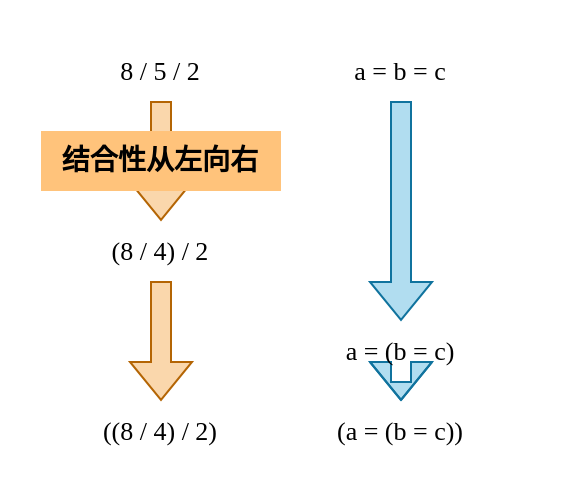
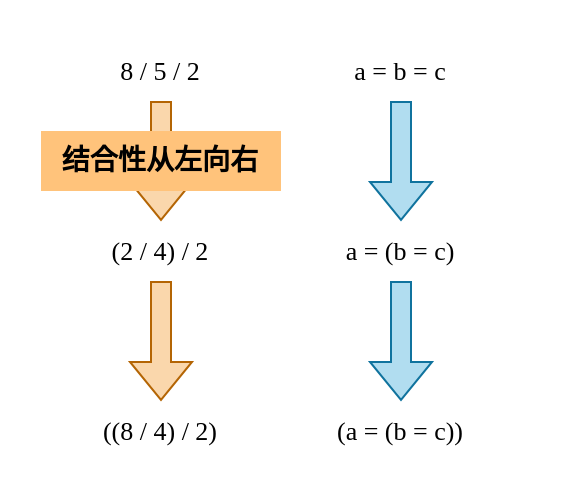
  <mxCell id="0" />
  <mxCell id="1" parent="0" />
  <mxCell id="2" value="" style="edgeStyle=orthogonalEdgeStyle;rounded=0;orthogonalLoop=1;jettySize=auto;html=1;shape=flexArrow;fillColor=#fad7ac;strokeColor=#b46504;" parent="1" source="3" target="5" edge="1"><mxGeometry relative="1" as="geometry" /></mxCell>
  <mxCell id="3" value="&lt;font style=&quot;font-size: 13px;&quot; face=&quot;Consolas&quot;&gt;8 / 5 / 2&lt;/font&gt;" style="text;html=1;strokeColor=none;fillColor=none;align=center;verticalAlign=middle;whiteSpace=wrap;rounded=0;" parent="1" vertex="1"><mxGeometry x="20" y="20" width="120" height="30" as="geometry" /></mxCell>
  <mxCell id="4" value="" style="edgeStyle=orthogonalEdgeStyle;rounded=0;orthogonalLoop=1;jettySize=auto;html=1;shape=flexArrow;fillColor=#fad7ac;strokeColor=#b46504;" parent="1" source="5" target="11" edge="1"><mxGeometry relative="1" as="geometry" /></mxCell>
- <mxCell id="5" value="&lt;font style=&quot;font-size: 13px;&quot; face=&quot;Consolas&quot;&gt;(8 / 4) / 2&lt;/font&gt;" style="text;html=1;strokeColor=none;fillColor=none;align=center;verticalAlign=middle;whiteSpace=wrap;rounded=0;" parent="1" vertex="1"><mxGeometry x="20" y="110" width="120" height="30" as="geometry" /></mxCell>
+ <mxCell id="5" value="&lt;font style=&quot;font-size: 13px;&quot; face=&quot;Consolas&quot;&gt;(2 / 4) / 2&lt;/font&gt;" style="text;html=1;strokeColor=none;fillColor=none;align=center;verticalAlign=middle;whiteSpace=wrap;rounded=0;" parent="1" vertex="1"><mxGeometry x="20" y="110" width="120" height="30" as="geometry" /></mxCell>
  <mxCell id="6" value="" style="edgeStyle=orthogonalEdgeStyle;rounded=0;orthogonalLoop=1;jettySize=auto;html=1;shape=flexArrow;fillColor=#b1ddf0;strokeColor=#10739e;" parent="1" source="7" target="9" edge="1"><mxGeometry relative="1" as="geometry" /></mxCell>
  <mxCell id="7" value="&lt;font style=&quot;font-size: 13px;&quot; face=&quot;Consolas&quot;&gt;a = b = c&lt;/font&gt;" style="text;html=1;strokeColor=none;fillColor=none;align=center;verticalAlign=middle;whiteSpace=wrap;rounded=0;" parent="1" vertex="1"><mxGeometry x="140" y="20" width="120" height="30" as="geometry" /></mxCell>
  <mxCell id="8" value="" style="edgeStyle=orthogonalEdgeStyle;rounded=0;orthogonalLoop=1;jettySize=auto;html=1;shape=flexArrow;fillColor=#b1ddf0;strokeColor=#10739e;" parent="1" source="9" target="12" edge="1"><mxGeometry relative="1" as="geometry" /></mxCell>
- <mxCell id="9" value="&lt;font style=&quot;font-size: 13px;&quot; face=&quot;Consolas&quot;&gt;a = (b = c)&lt;/font&gt;" style="text;html=1;strokeColor=none;fillColor=none;align=center;verticalAlign=middle;whiteSpace=wrap;rounded=0;" parent="1" vertex="1"><mxGeometry x="140" y="160" width="120" height="30" as="geometry" /></mxCell>
+ <mxCell id="9" value="&lt;font style=&quot;font-size: 13px;&quot; face=&quot;Consolas&quot;&gt;a = (b = c)&lt;/font&gt;" style="text;html=1;strokeColor=none;fillColor=none;align=center;verticalAlign=middle;whiteSpace=wrap;rounded=0;" parent="1" vertex="1"><mxGeometry x="140" y="110" width="120" height="30" as="geometry" /></mxCell>
  <mxCell id="10" value="&lt;h3&gt;结合性从左向右&lt;/h3&gt;" style="text;html=1;strokeColor=none;fillColor=#ffc37b;align=center;verticalAlign=middle;whiteSpace=wrap;rounded=0;gradientColor=none;" parent="1" vertex="1"><mxGeometry x="20" y="65" width="120" height="30" as="geometry" /></mxCell>
  <mxCell id="11" value="&lt;font style=&quot;font-size: 13px;&quot; face=&quot;Consolas&quot;&gt;((8 / 4) / 2)&lt;/font&gt;" style="text;html=1;strokeColor=none;fillColor=none;align=center;verticalAlign=middle;whiteSpace=wrap;rounded=0;" parent="1" vertex="1"><mxGeometry x="20" y="200" width="120" height="30" as="geometry" /></mxCell>
  <mxCell id="12" value="&lt;font style=&quot;font-size: 13px;&quot; face=&quot;Consolas&quot;&gt;(a = (b = c))&lt;/font&gt;" style="text;html=1;strokeColor=none;fillColor=none;align=center;verticalAlign=middle;whiteSpace=wrap;rounded=0;" parent="1" vertex="1"><mxGeometry x="140" y="200" width="120" height="30" as="geometry" /></mxCell>
